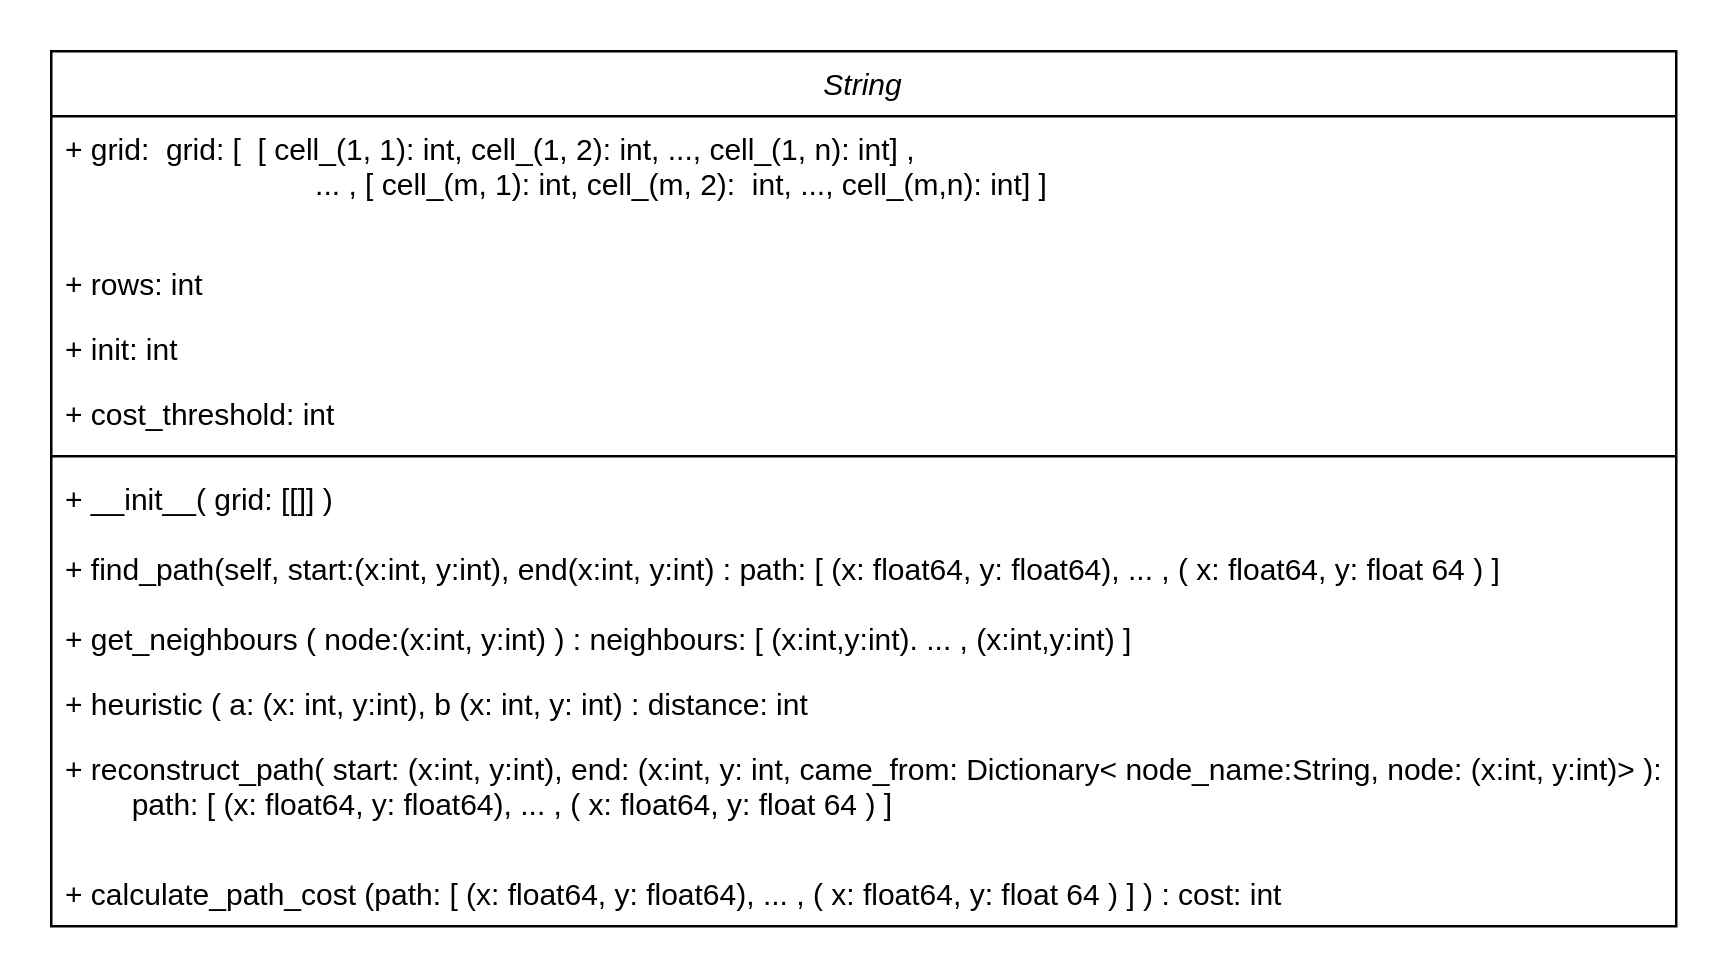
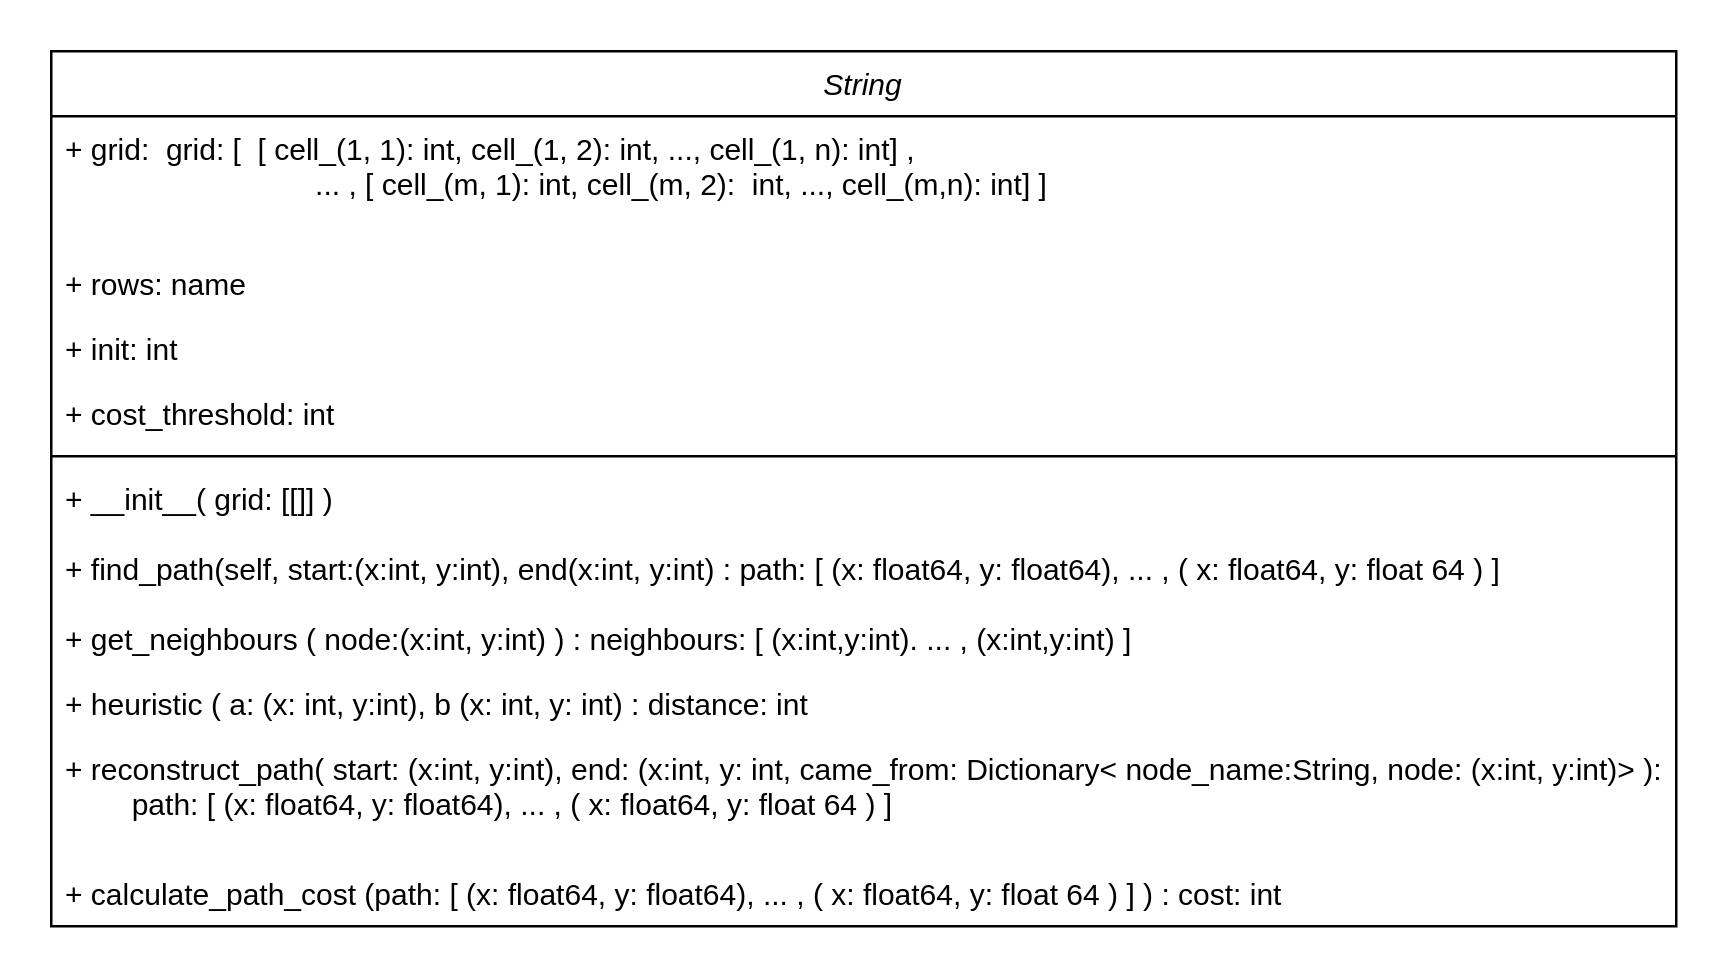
  <mxCell id="0" />
  <mxCell id="1" parent="0" />
  <mxCell id="2" value="String" style="swimlane;fontStyle=2;align=center;verticalAlign=top;childLayout=stackLayout;horizontal=1;startSize=26;horizontalStack=0;resizeParent=1;resizeLast=0;collapsible=1;marginBottom=0;rounded=0;shadow=0;strokeWidth=1;" parent="1" vertex="1"><mxGeometry x="20" y="20" width="650" height="350" as="geometry"><mxRectangle x="230" y="140" width="160" height="26" as="alternateBounds" /></mxGeometry></mxCell>
  <mxCell id="3" value="+ grid:  grid: [  [ cell_(1, 1): int, cell_(1, 2): int, ..., cell_(1, n): int] , &#10;                              ... , [ cell_(m, 1): int, cell_(m, 2):  int, ..., cell_(m,n): int] ] " style="text;align=left;verticalAlign=top;spacingLeft=4;spacingRight=4;overflow=hidden;rotatable=0;points=[[0,0.5],[1,0.5]];portConstraint=eastwest;" parent="2" vertex="1"><mxGeometry y="26" width="650" height="54" as="geometry" /></mxCell>
- <mxCell id="4" value="+ rows: int" style="text;align=left;verticalAlign=top;spacingLeft=4;spacingRight=4;overflow=hidden;rotatable=0;points=[[0,0.5],[1,0.5]];portConstraint=eastwest;rounded=0;shadow=0;html=0;" parent="2" vertex="1"><mxGeometry y="80" width="650" height="26" as="geometry" /></mxCell>
+ <mxCell id="4" value="+ rows: name" style="text;align=left;verticalAlign=top;spacingLeft=4;spacingRight=4;overflow=hidden;rotatable=0;points=[[0,0.5],[1,0.5]];portConstraint=eastwest;rounded=0;shadow=0;html=0;" parent="2" vertex="1"><mxGeometry y="80" width="650" height="26" as="geometry" /></mxCell>
  <mxCell id="5" value="+ init: int" style="text;align=left;verticalAlign=top;spacingLeft=4;spacingRight=4;overflow=hidden;rotatable=0;points=[[0,0.5],[1,0.5]];portConstraint=eastwest;rounded=0;shadow=0;html=0;" vertex="1" parent="2"><mxGeometry y="106" width="650" height="26" as="geometry" /></mxCell>
  <mxCell id="6" value="+ cost_threshold: int" style="text;align=left;verticalAlign=top;spacingLeft=4;spacingRight=4;overflow=hidden;rotatable=0;points=[[0,0.5],[1,0.5]];portConstraint=eastwest;rounded=0;shadow=0;html=0;" parent="2" vertex="1"><mxGeometry y="132" width="650" height="26" as="geometry" /></mxCell>
  <mxCell id="7" value="" style="line;html=1;strokeWidth=1;align=left;verticalAlign=middle;spacingTop=-1;spacingLeft=3;spacingRight=3;rotatable=0;labelPosition=right;points=[];portConstraint=eastwest;" parent="2" vertex="1"><mxGeometry y="158" width="650" height="8" as="geometry" /></mxCell>
  <mxCell id="8" value="+ __init__( grid: [[]] )" style="text;align=left;verticalAlign=top;spacingLeft=4;spacingRight=4;overflow=hidden;rotatable=0;points=[[0,0.5],[1,0.5]];portConstraint=eastwest;" vertex="1" parent="2"><mxGeometry y="166" width="650" height="28" as="geometry" /></mxCell>
  <mxCell id="9" value="+ find_path(self, start:(x:int, y:int), end(x:int, y:int) : path: [ (x: float64, y: float64), ... , ( x: float64, y: float 64 ) ] " style="text;align=left;verticalAlign=top;spacingLeft=4;spacingRight=4;overflow=hidden;rotatable=0;points=[[0,0.5],[1,0.5]];portConstraint=eastwest;" vertex="1" parent="2"><mxGeometry y="194" width="650" height="28" as="geometry" /></mxCell>
  <mxCell id="10" value="+ get_neighbours ( node:(x:int, y:int) ) : neighbours: [ (x:int,y:int). ... , (x:int,y:int) ]" style="text;align=left;verticalAlign=top;spacingLeft=4;spacingRight=4;overflow=hidden;rotatable=0;points=[[0,0.5],[1,0.5]];portConstraint=eastwest;" parent="2" vertex="1"><mxGeometry y="222" width="650" height="26" as="geometry" /></mxCell>
  <mxCell id="11" value="+ heuristic ( a: (x: int, y:int), b (x: int, y: int) : distance: int" style="text;align=left;verticalAlign=top;spacingLeft=4;spacingRight=4;overflow=hidden;rotatable=0;points=[[0,0.5],[1,0.5]];portConstraint=eastwest;" vertex="1" parent="2"><mxGeometry y="248" width="650" height="26" as="geometry" /></mxCell>
  <mxCell id="12" value="+ reconstruct_path( start: (x:int, y:int), end: (x:int, y: int, came_from: Dictionary&lt; node_name:String, node: (x:int, y:int)&gt; ):&#10;        path: [ (x: float64, y: float64), ... , ( x: float64, y: float 64 ) ]" style="text;align=left;verticalAlign=top;spacingLeft=4;spacingRight=4;overflow=hidden;rotatable=0;points=[[0,0.5],[1,0.5]];portConstraint=eastwest;" vertex="1" parent="2"><mxGeometry y="274" width="650" height="50" as="geometry" /></mxCell>
  <mxCell id="13" value="+ calculate_path_cost (path: [ (x: float64, y: float64), ... , ( x: float64, y: float 64 ) ] ) : cost: int " style="text;align=left;verticalAlign=top;spacingLeft=4;spacingRight=4;overflow=hidden;rotatable=0;points=[[0,0.5],[1,0.5]];portConstraint=eastwest;" vertex="1" parent="2"><mxGeometry y="324" width="650" height="26" as="geometry" /></mxCell>
